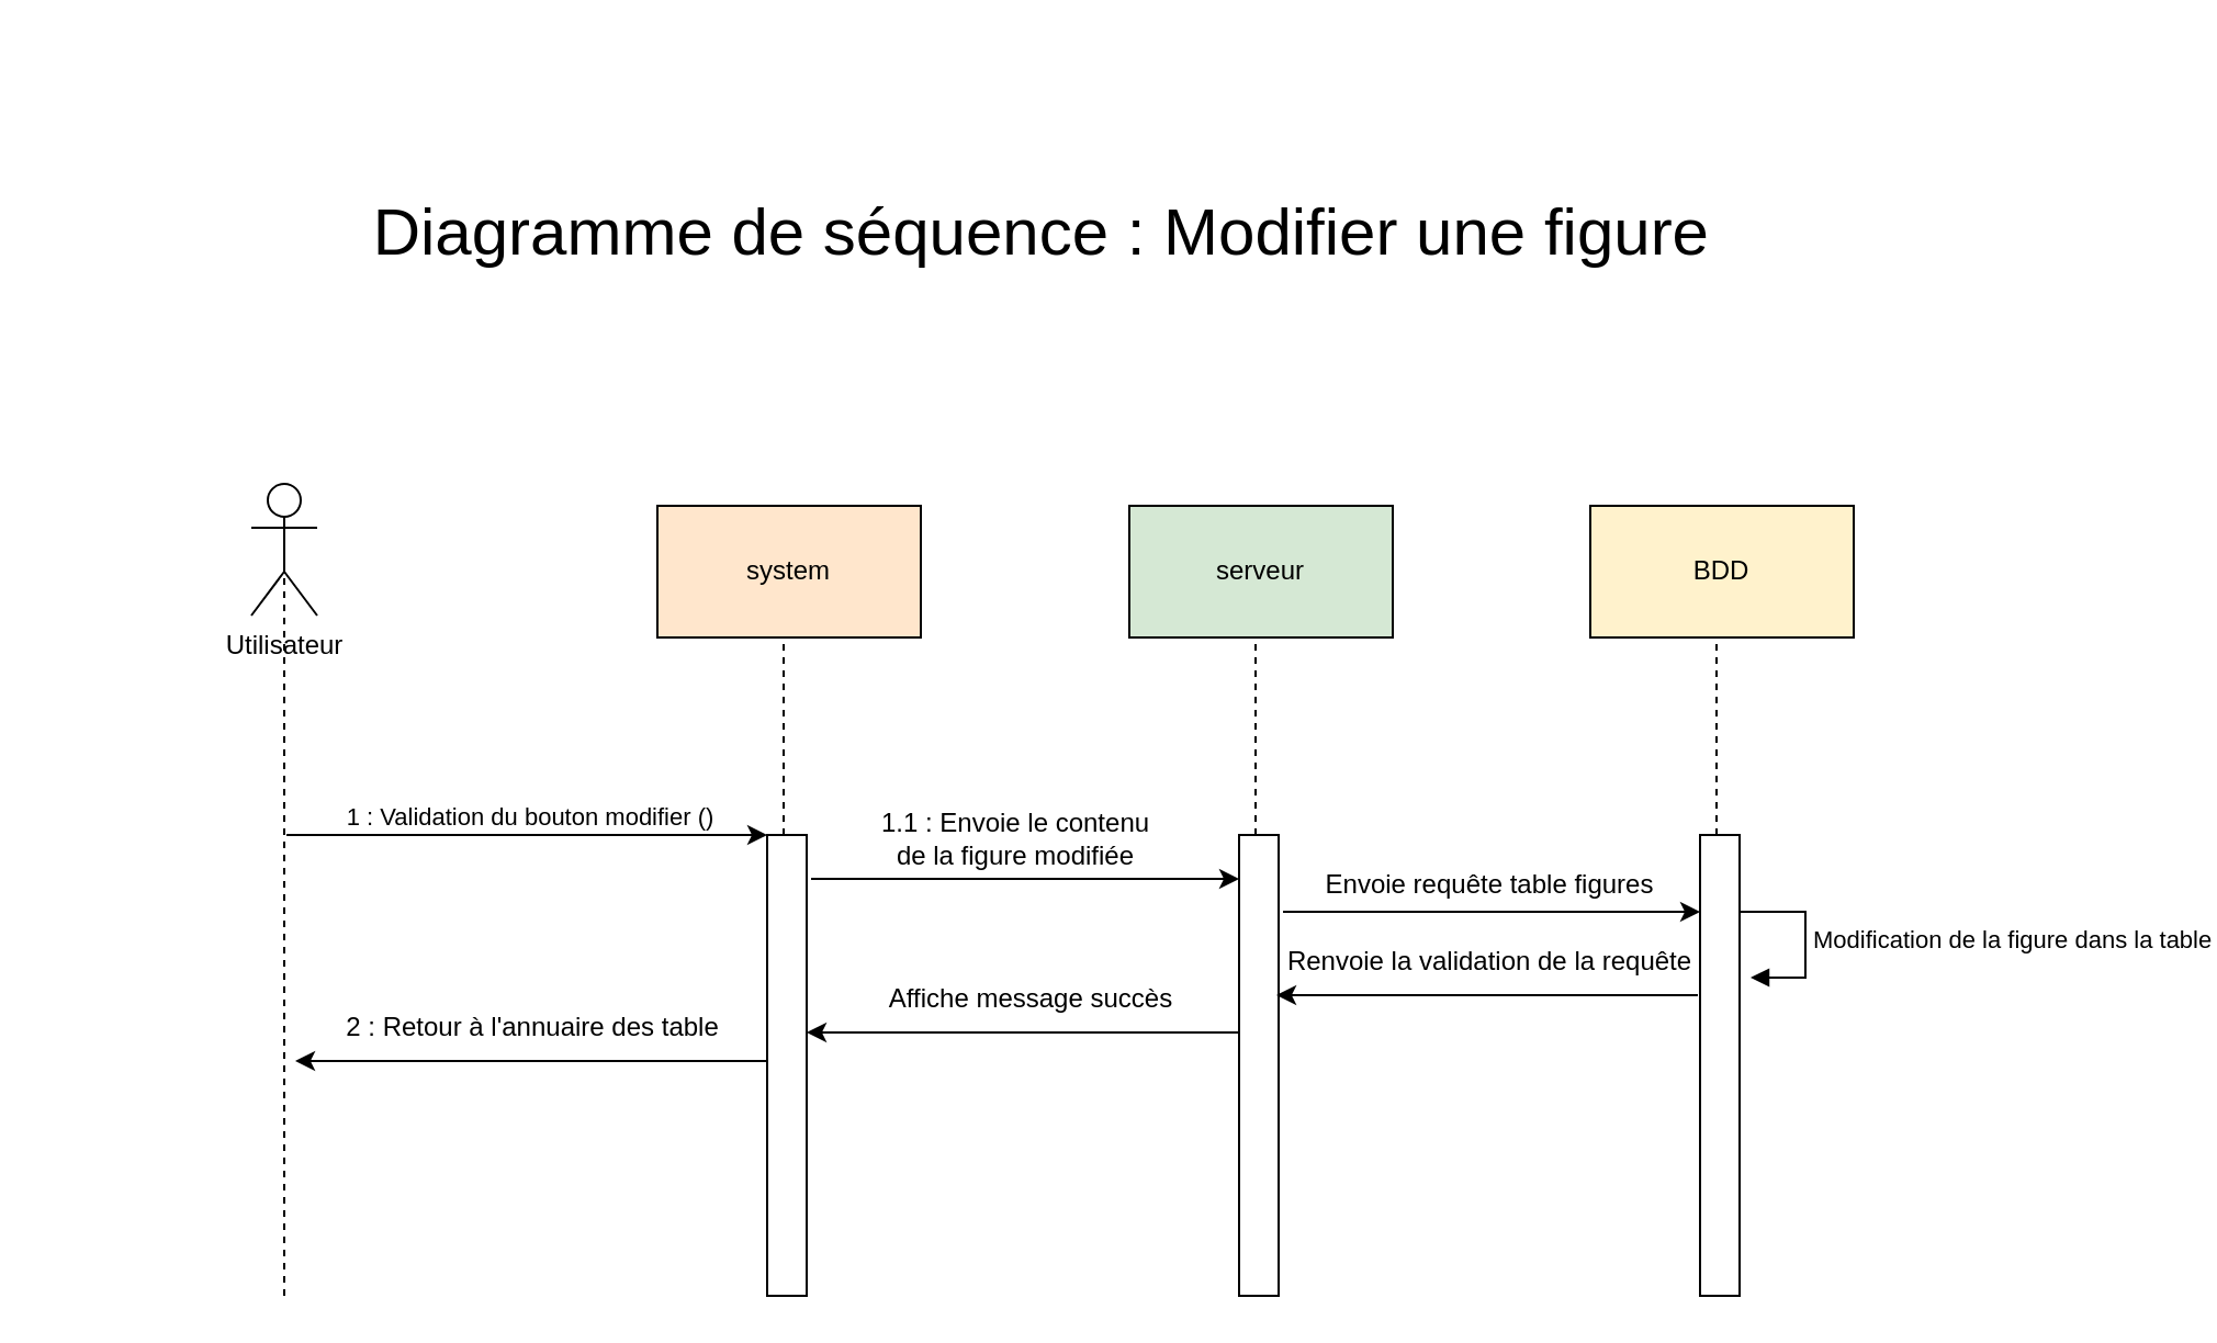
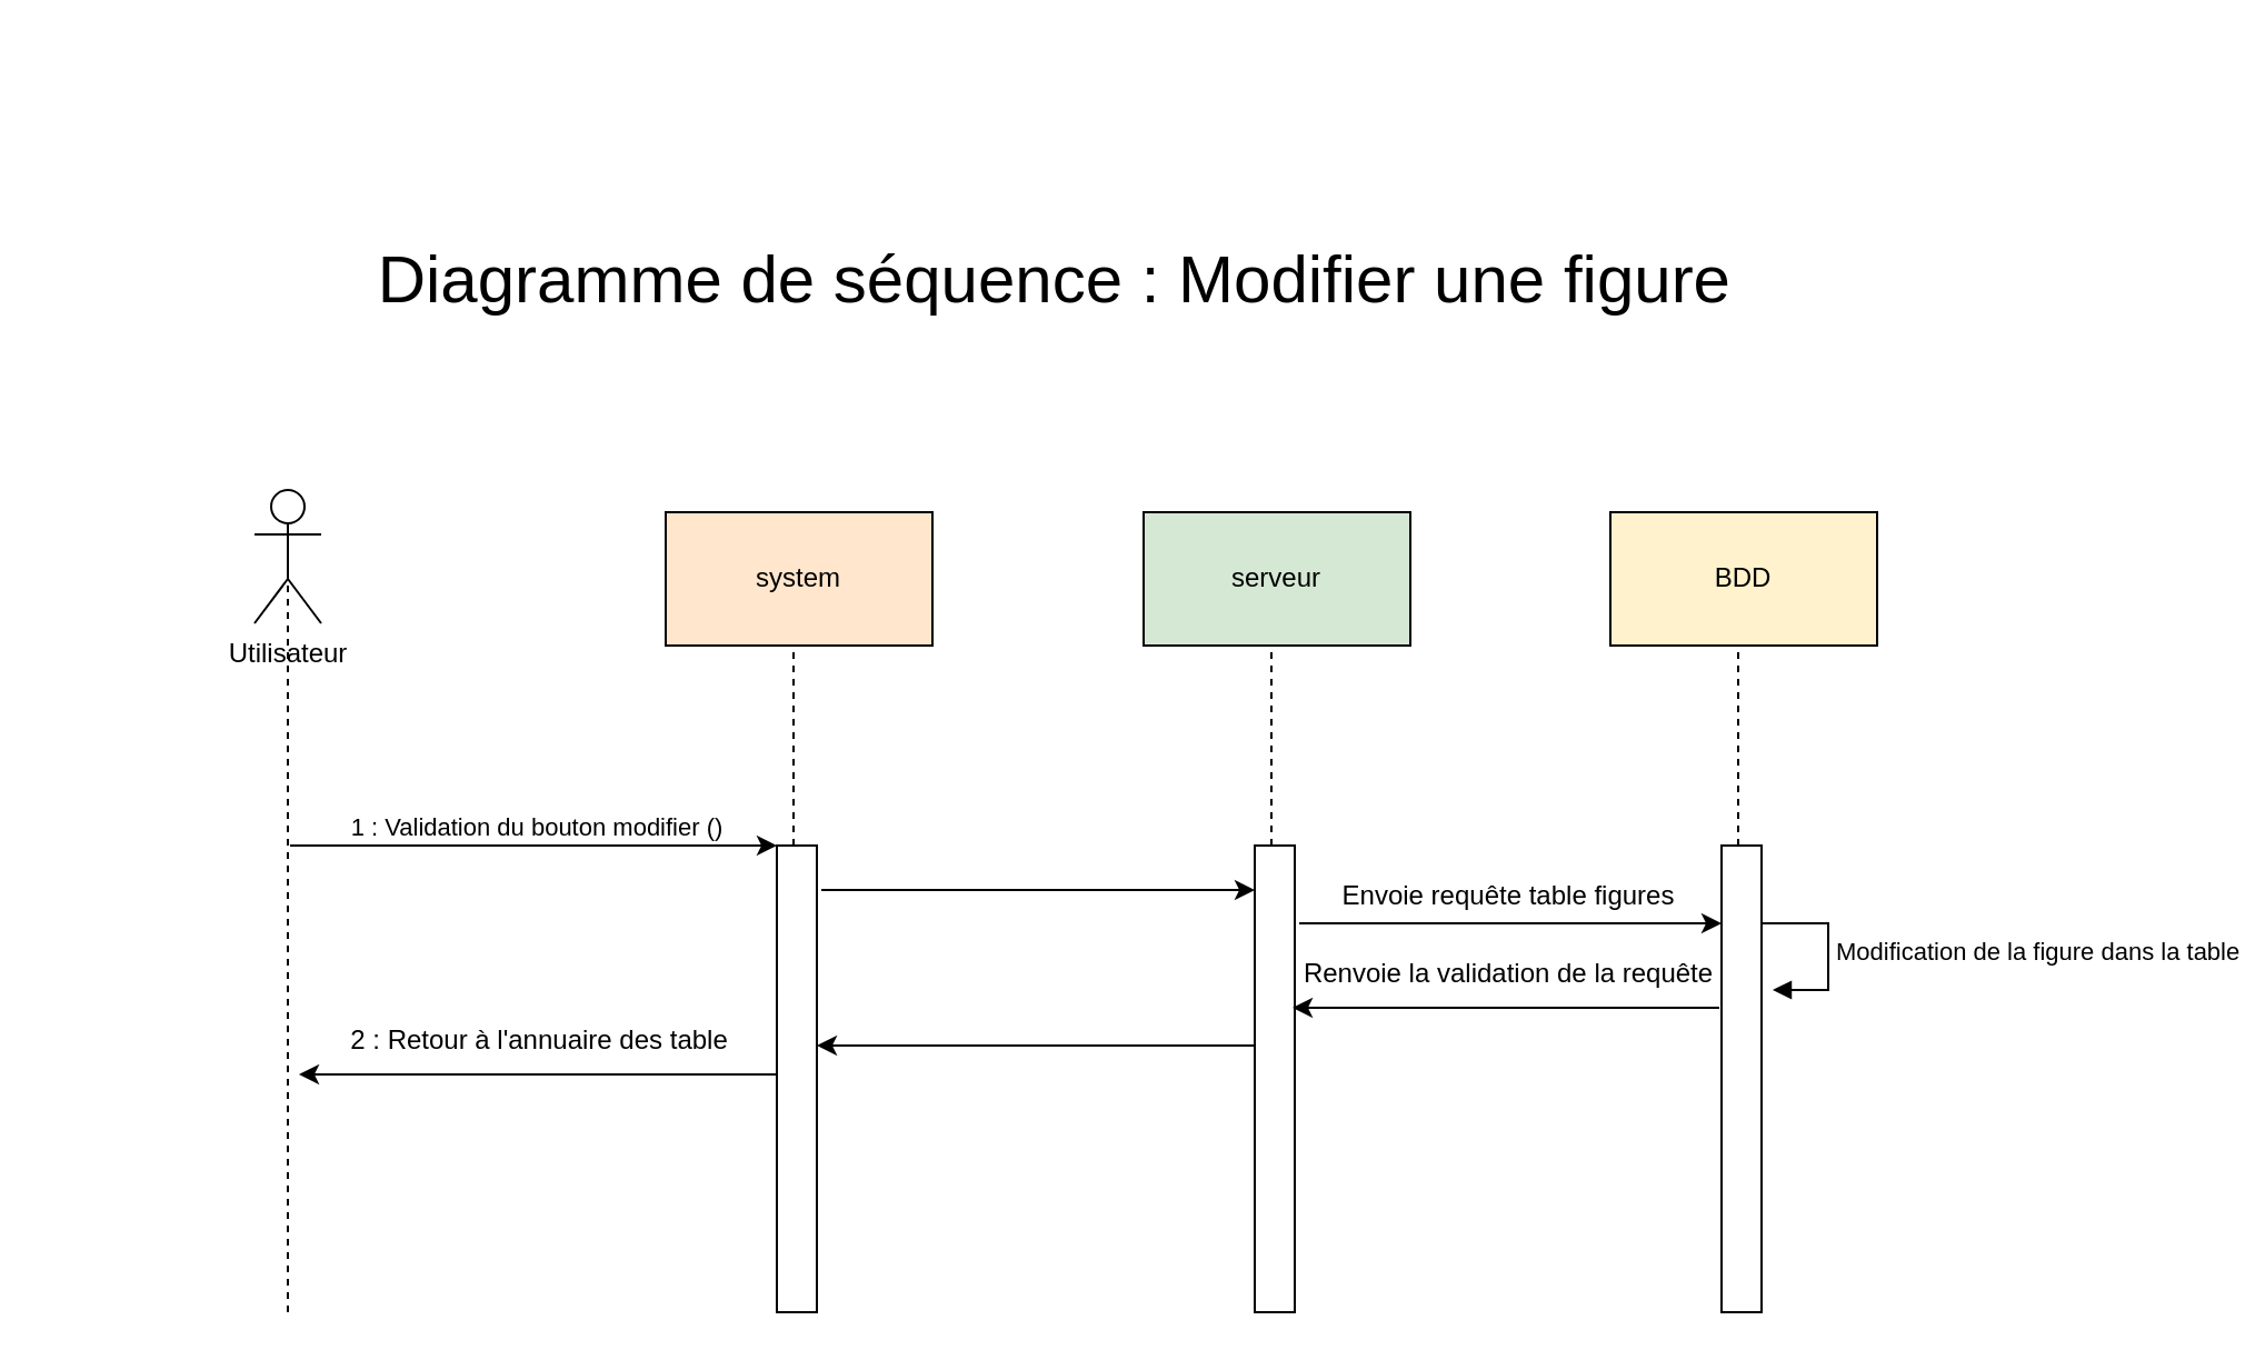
  <mxCell id="0" />
  <mxCell id="1" parent="0" />
  <mxCell id="2" value="Utilisateur" style="shape=umlActor;verticalLabelPosition=bottom;verticalAlign=top;html=1;outlineConnect=0;" parent="1" vertex="1"><mxGeometry x="114" y="220" width="30" height="60" as="geometry" /></mxCell>
  <mxCell id="3" value="" style="endArrow=none;dashed=1;html=1;rounded=0;entryX=0.5;entryY=0.5;entryDx=0;entryDy=0;entryPerimeter=0;" parent="1" target="2" edge="1"><mxGeometry width="50" height="50" relative="1" as="geometry"><mxPoint x="129" y="590" as="sourcePoint" /><mxPoint x="134" y="310" as="targetPoint" /></mxGeometry></mxCell>
  <mxCell id="4" value="system" style="rounded=0;whiteSpace=wrap;html=1;fillColor=#ffe6cc;" parent="1" vertex="1"><mxGeometry x="299" y="230" width="120" height="60" as="geometry" /></mxCell>
  <mxCell id="5" value="" style="endArrow=none;dashed=1;html=1;rounded=0;entryX=0.5;entryY=0.5;entryDx=0;entryDy=0;entryPerimeter=0;" parent="1" source="6" edge="1"><mxGeometry width="50" height="50" relative="1" as="geometry"><mxPoint x="361.13" y="889.61" as="sourcePoint" /><mxPoint x="356.5" y="290" as="targetPoint" /></mxGeometry></mxCell>
  <mxCell id="6" value="" style="html=1;points=[];perimeter=orthogonalPerimeter;outlineConnect=0;targetShapes=umlLifeline;portConstraint=eastwest;newEdgeStyle={&quot;edgeStyle&quot;:&quot;elbowEdgeStyle&quot;,&quot;elbow&quot;:&quot;vertical&quot;,&quot;curved&quot;:0,&quot;rounded&quot;:0};" parent="1" vertex="1"><mxGeometry x="349" y="380" width="18" height="210" as="geometry" /></mxCell>
  <mxCell id="7" value="" style="endArrow=classic;html=1;rounded=0;" parent="1" target="6" edge="1"><mxGeometry width="50" height="50" relative="1" as="geometry"><mxPoint x="130" y="380" as="sourcePoint" /><mxPoint x="180" y="330" as="targetPoint" /></mxGeometry></mxCell>
  <mxCell id="8" value="1 : Validation du bouton modifier ()" style="edgeLabel;html=1;align=center;verticalAlign=middle;resizable=0;points=[];" parent="7" vertex="1" connectable="0"><mxGeometry x="0.315" y="-3" relative="1" as="geometry"><mxPoint x="-34" y="-12" as="offset" /></mxGeometry></mxCell>
  <mxCell id="9" value="serveur" style="rounded=0;whiteSpace=wrap;html=1;fillColor=#d5e8d4;" parent="1" vertex="1"><mxGeometry x="514" y="230" width="120" height="60" as="geometry" /></mxCell>
  <mxCell id="10" value="" style="endArrow=none;dashed=1;html=1;rounded=0;entryX=0.5;entryY=0.5;entryDx=0;entryDy=0;entryPerimeter=0;" parent="1" source="11" edge="1"><mxGeometry width="50" height="50" relative="1" as="geometry"><mxPoint x="571.5" y="620" as="sourcePoint" /><mxPoint x="571.5" y="290" as="targetPoint" /></mxGeometry></mxCell>
  <mxCell id="11" value="" style="html=1;points=[];perimeter=orthogonalPerimeter;outlineConnect=0;targetShapes=umlLifeline;portConstraint=eastwest;newEdgeStyle={&quot;edgeStyle&quot;:&quot;elbowEdgeStyle&quot;,&quot;elbow&quot;:&quot;vertical&quot;,&quot;curved&quot;:0,&quot;rounded&quot;:0};" parent="1" vertex="1"><mxGeometry x="564" y="380" width="18" height="210" as="geometry" /></mxCell>
  <mxCell id="12" value="BDD" style="rounded=0;whiteSpace=wrap;html=1;fillColor=#fff2cc;" parent="1" vertex="1"><mxGeometry x="724" y="230" width="120" height="60" as="geometry" /></mxCell>
  <mxCell id="13" value="" style="endArrow=none;dashed=1;html=1;rounded=0;entryX=0.5;entryY=0.5;entryDx=0;entryDy=0;entryPerimeter=0;" parent="1" source="14" edge="1"><mxGeometry width="50" height="50" relative="1" as="geometry"><mxPoint x="781.5" y="620" as="sourcePoint" /><mxPoint x="781.5" y="290" as="targetPoint" /></mxGeometry></mxCell>
  <mxCell id="14" value="" style="html=1;points=[];perimeter=orthogonalPerimeter;outlineConnect=0;targetShapes=umlLifeline;portConstraint=eastwest;newEdgeStyle={&quot;edgeStyle&quot;:&quot;elbowEdgeStyle&quot;,&quot;elbow&quot;:&quot;vertical&quot;,&quot;curved&quot;:0,&quot;rounded&quot;:0};" parent="1" vertex="1"><mxGeometry x="774" y="380" width="18" height="210" as="geometry" /></mxCell>
  <mxCell id="15" value="" style="endArrow=classic;html=1;rounded=0;" parent="1" target="11" edge="1"><mxGeometry width="50" height="50" relative="1" as="geometry"><mxPoint x="369" y="400" as="sourcePoint" /><mxPoint x="524" y="400" as="targetPoint" /></mxGeometry></mxCell>
- <mxCell id="16" value="1.1 : Envoie le contenu&lt;br&gt;de la figure modifiée" style="text;html=1;align=center;verticalAlign=middle;resizable=0;points=[];autosize=1;strokeColor=none;fillColor=none;" parent="1" vertex="1"><mxGeometry x="387" y="362" width="150" height="40" as="geometry" /></mxCell>
  <mxCell id="17" value="Envoie requête table figures" style="text;html=1;align=center;verticalAlign=middle;resizable=0;points=[];autosize=1;strokeColor=none;fillColor=none;" parent="1" vertex="1"><mxGeometry x="593" y="388" width="170" height="30" as="geometry" /></mxCell>
  <mxCell id="18" value="" style="endArrow=classic;html=1;rounded=0;" parent="1" target="14" edge="1"><mxGeometry width="50" height="50" relative="1" as="geometry"><mxPoint x="584" y="415" as="sourcePoint" /><mxPoint x="634" y="365" as="targetPoint" /></mxGeometry></mxCell>
  <mxCell id="19" value="Modification de la figure dans la table" style="html=1;align=left;spacingLeft=2;endArrow=block;rounded=0;edgeStyle=orthogonalEdgeStyle;curved=0;rounded=0;" parent="1" edge="1"><mxGeometry relative="1" as="geometry"><mxPoint x="792" y="415" as="sourcePoint" /><Array as="points"><mxPoint x="822" y="445" /></Array><mxPoint x="797" y="445" as="targetPoint" /></mxGeometry></mxCell>
- <mxCell id="20" value="&lt;font style=&quot;font-size: 30px;&quot;&gt;&amp;nbsp;Diagramme de séquence : Modifier une figure&lt;/font&gt;" style="text;html=1;strokeColor=none;fillColor=none;align=center;verticalAlign=middle;whiteSpace=wrap;rounded=0;" parent="1" vertex="1"><mxGeometry x="20" y="20" width="900" height="170" as="geometry" /></mxCell>
+ <mxCell id="20" value="&lt;font style=&quot;font-size: 30px;&quot;&gt;&amp;nbsp;Diagramme de séquence : Modifier une figure&lt;/font&gt;" style="text;html=1;strokeColor=none;fillColor=none;align=center;verticalAlign=middle;whiteSpace=wrap;rounded=0;" parent="1" vertex="1"><mxGeometry x="20" y="40" width="900" height="170" as="geometry" /></mxCell>
  <mxCell id="21" value="" style="endArrow=classic;html=1;rounded=0;" parent="1" edge="1"><mxGeometry width="50" height="50" relative="1" as="geometry"><mxPoint x="773" y="453" as="sourcePoint" /><mxPoint x="581" y="453" as="targetPoint" /></mxGeometry></mxCell>
  <mxCell id="22" value="Renvoie la validation de la requête" style="text;html=1;align=center;verticalAlign=middle;resizable=0;points=[];autosize=1;strokeColor=none;fillColor=none;" parent="1" vertex="1"><mxGeometry x="573" y="423" width="210" height="30" as="geometry" /></mxCell>
  <mxCell id="23" value="" style="endArrow=classic;html=1;rounded=0;" parent="1" edge="1"><mxGeometry width="50" height="50" relative="1" as="geometry"><mxPoint x="564" y="470" as="sourcePoint" /><mxPoint x="367" y="470" as="targetPoint" /></mxGeometry></mxCell>
- <mxCell id="24" value="Affiche message succès" style="text;html=1;align=center;verticalAlign=middle;resizable=0;points=[];autosize=1;strokeColor=none;fillColor=none;" parent="1" vertex="1"><mxGeometry x="394" y="440" width="150" height="30" as="geometry" /></mxCell>
  <mxCell id="25" value="" style="endArrow=classic;html=1;rounded=0;" parent="1" edge="1"><mxGeometry width="50" height="50" relative="1" as="geometry"><mxPoint x="349" y="483" as="sourcePoint" /><mxPoint x="134" y="483" as="targetPoint" /></mxGeometry></mxCell>
  <mxCell id="26" value="2 : Retour à l'annuaire des table" style="text;html=1;align=center;verticalAlign=middle;resizable=0;points=[];autosize=1;strokeColor=none;fillColor=none;" parent="1" vertex="1"><mxGeometry x="142" y="453" width="200" height="30" as="geometry" /></mxCell>
